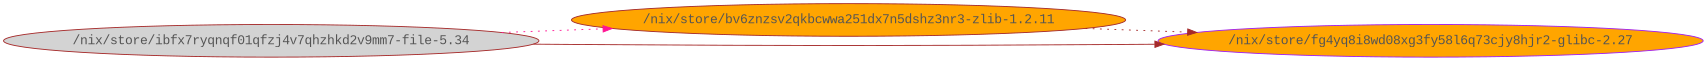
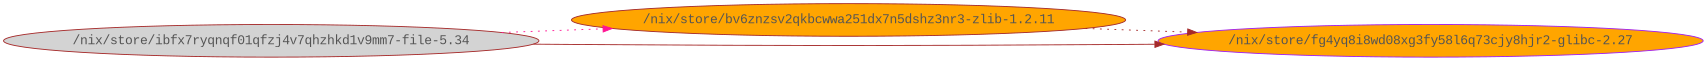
  digraph {
    rankdir=LR
    fontname="Liberation Mono"
    node [color=brown fontcolor="#545454" fontname="Liberation Mono" style=filled fillcolor=orange]
    edge [color=brown style=dotted fontname="Liberation Mono"]
-   "/nix/store/ibfx7ryqnqf01qfzj4v7qhzhkd2v9mm7-file-5.34" [fillcolor=lightgrey]
+   "/nix/store/ibfx7ryqnqf01qfzj4v7qhzhkd2v9mm7-file-5.34" [fillcolor=lightgrey label="/nix/store/ibfx7ryqnqf01qfzj4v7qhzhkd1v9mm7-file-5.34"]
    "/nix/store/bv6znzsv2qkbcwwa251dx7n5dshz3nr3-zlib-1.2.11"
    "/nix/store/fg4yq8i8wd08xg3fy58l6q73cjy8hjr2-glibc-2.27" [color=purple]
    "/nix/store/ibfx7ryqnqf01qfzj4v7qhzhkd2v9mm7-file-5.34" -> "/nix/store/bv6znzsv2qkbcwwa251dx7n5dshz3nr3-zlib-1.2.11" [color=deeppink]
    "/nix/store/ibfx7ryqnqf01qfzj4v7qhzhkd2v9mm7-file-5.34" -> "/nix/store/fg4yq8i8wd08xg3fy58l6q73cjy8hjr2-glibc-2.27" [style=solid]
    "/nix/store/bv6znzsv2qkbcwwa251dx7n5dshz3nr3-zlib-1.2.11" -> "/nix/store/fg4yq8i8wd08xg3fy58l6q73cjy8hjr2-glibc-2.27"
  }
